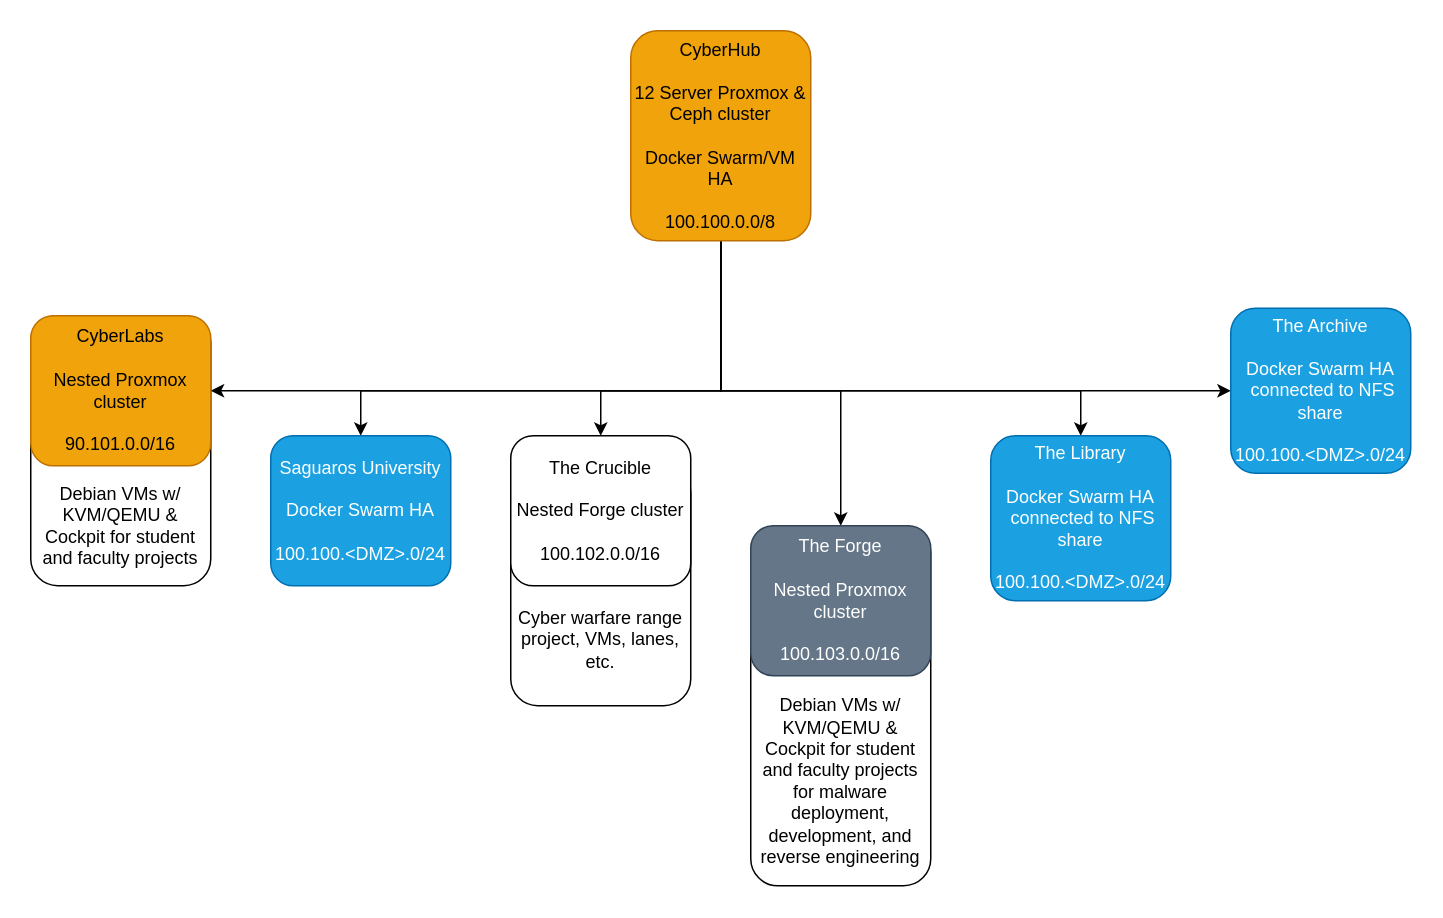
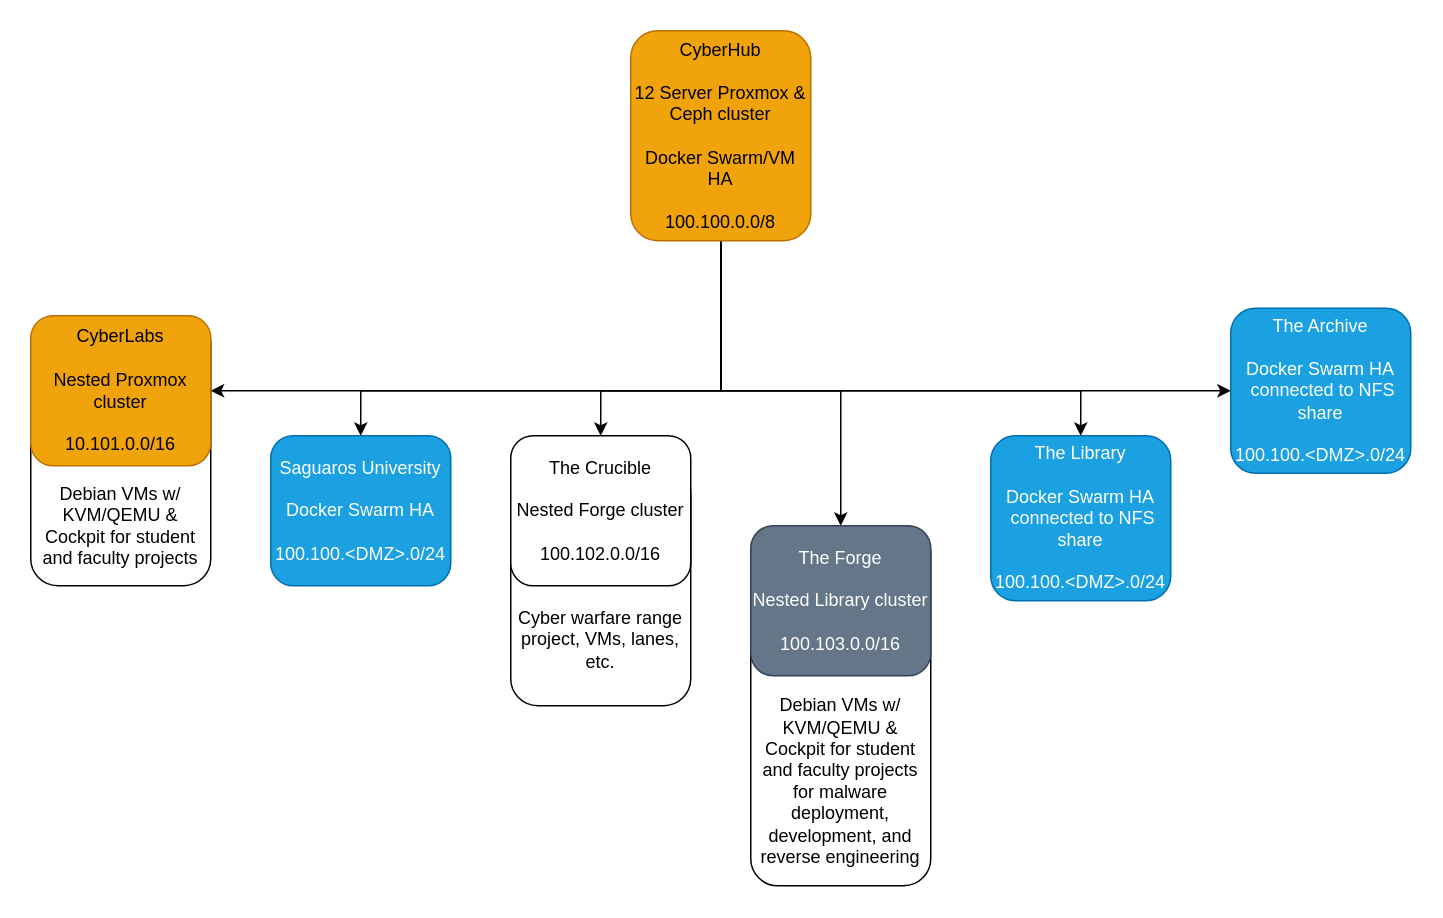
  <mxCell id="0" />
  <mxCell id="1" parent="0" />
  <mxCell id="2" value="&lt;div&gt;&lt;br&gt;&lt;/div&gt;&lt;div&gt;&lt;br&gt;&lt;/div&gt;&lt;div&gt;&lt;br&gt;&lt;/div&gt;&lt;div&gt;&lt;br&gt;&lt;/div&gt;&lt;div&gt;&lt;br&gt;&lt;/div&gt;&lt;div&gt;&lt;br&gt;&lt;/div&gt;&lt;div&gt;&lt;div&gt;&lt;br&gt;&lt;/div&gt;&lt;div&gt;Debian VMs w/ KVM/QEMU &amp;amp; Cockpit for student and faculty projects &lt;br&gt;&lt;/div&gt;for malware deployment, development, and reverse engineering&lt;/div&gt;" style="rounded=1;whiteSpace=wrap;html=1;" parent="1" vertex="1"><mxGeometry x="500" y="350" width="120" height="240" as="geometry" /></mxCell>
  <mxCell id="3" style="edgeStyle=orthogonalEdgeStyle;rounded=0;orthogonalLoop=1;jettySize=auto;html=1;entryX=0.5;entryY=0;entryDx=0;entryDy=0;" parent="1" source="9" target="13" edge="1"><mxGeometry relative="1" as="geometry"><Array as="points"><mxPoint x="480" y="260" /><mxPoint x="560" y="260" /></Array></mxGeometry></mxCell>
  <mxCell id="4" style="edgeStyle=orthogonalEdgeStyle;rounded=0;orthogonalLoop=1;jettySize=auto;html=1;entryX=0.5;entryY=0;entryDx=0;entryDy=0;" parent="1" source="9" target="11" edge="1"><mxGeometry relative="1" as="geometry"><Array as="points"><mxPoint x="480" y="260" /><mxPoint x="720" y="260" /></Array></mxGeometry></mxCell>
  <mxCell id="5" style="edgeStyle=orthogonalEdgeStyle;rounded=0;orthogonalLoop=1;jettySize=auto;html=1;entryX=0.5;entryY=0;entryDx=0;entryDy=0;" parent="1" source="9" target="10" edge="1"><mxGeometry relative="1" as="geometry"><Array as="points"><mxPoint x="480" y="260" /><mxPoint x="240" y="260" /></Array></mxGeometry></mxCell>
  <mxCell id="6" style="edgeStyle=orthogonalEdgeStyle;rounded=0;orthogonalLoop=1;jettySize=auto;html=1;entryX=0;entryY=0.5;entryDx=0;entryDy=0;" parent="1" source="9" target="12" edge="1"><mxGeometry relative="1" as="geometry"><Array as="points"><mxPoint x="480" y="260" /></Array></mxGeometry></mxCell>
  <mxCell id="7" style="edgeStyle=orthogonalEdgeStyle;rounded=0;orthogonalLoop=1;jettySize=auto;html=1;entryX=0.5;entryY=0;entryDx=0;entryDy=0;" edge="1" parent="1" source="9" target="19"><mxGeometry relative="1" as="geometry"><Array as="points"><mxPoint x="480" y="260" /><mxPoint x="400" y="260" /></Array></mxGeometry></mxCell>
  <mxCell id="8" style="edgeStyle=orthogonalEdgeStyle;rounded=0;orthogonalLoop=1;jettySize=auto;html=1;entryX=1;entryY=0.5;entryDx=0;entryDy=0;" edge="1" parent="1" source="9" target="16"><mxGeometry relative="1" as="geometry"><Array as="points"><mxPoint x="480" y="260" /></Array></mxGeometry></mxCell>
  <mxCell id="9" value="&lt;div&gt;CyberHub&lt;/div&gt;&lt;div&gt;&lt;br&gt;&lt;/div&gt;&lt;div&gt;12 Server Proxmox &amp;amp; Ceph cluster&lt;/div&gt;&lt;div&gt;&lt;br&gt;&lt;/div&gt;&lt;div&gt;Docker Swarm/VM HA&lt;/div&gt;&lt;div&gt;&lt;br&gt;&lt;/div&gt;&lt;div&gt;100.100.0.0/8&lt;/div&gt;" style="rounded=1;whiteSpace=wrap;html=1;fillColor=#f0a30a;strokeColor=#BD7000;fontColor=#000000;" parent="1" vertex="1"><mxGeometry x="420" y="20" width="120" height="140" as="geometry" /></mxCell>
  <mxCell id="10" value="&lt;div&gt;Saguaros University&lt;/div&gt;&lt;div&gt;&lt;br&gt;&lt;/div&gt;&lt;div&gt;Docker Swarm HA&lt;/div&gt;&lt;div&gt;&lt;br&gt;&lt;/div&gt;&lt;div&gt;100.100.&amp;lt;DMZ&amp;gt;.0/24&lt;/div&gt;" style="rounded=1;whiteSpace=wrap;html=1;fillColor=#1ba1e2;strokeColor=#006EAF;fontColor=#ffffff;" parent="1" vertex="1"><mxGeometry x="180" y="290" width="120" height="100" as="geometry" /></mxCell>
  <mxCell id="11" value="&lt;div&gt;The Library&lt;/div&gt;&lt;div&gt;&lt;br&gt;&lt;/div&gt;&lt;div&gt;&lt;div&gt;Docker Swarm HA&lt;/div&gt;&amp;nbsp;connected to NFS share&lt;/div&gt;&lt;div&gt;&lt;br&gt;&lt;/div&gt;&lt;div&gt;&lt;div&gt;100.100.&amp;lt;DMZ&amp;gt;.0/24&lt;/div&gt;&lt;/div&gt;" style="rounded=1;whiteSpace=wrap;html=1;fillColor=#1ba1e2;strokeColor=#006EAF;fontColor=#ffffff;" parent="1" vertex="1"><mxGeometry x="660" y="290" width="120" height="110" as="geometry" /></mxCell>
  <mxCell id="12" value="&lt;div&gt;The Archive&lt;/div&gt;&lt;div&gt;&lt;br&gt;&lt;/div&gt;&lt;div&gt;&lt;div&gt;Docker Swarm HA&lt;/div&gt;&amp;nbsp;connected to NFS share&lt;/div&gt;&lt;div&gt;&lt;br&gt;&lt;/div&gt;&lt;div&gt;&lt;div&gt;100.100.&amp;lt;DMZ&amp;gt;.0/24&lt;/div&gt;&lt;/div&gt;" style="rounded=1;whiteSpace=wrap;html=1;fillColor=#1ba1e2;strokeColor=#006EAF;fontColor=#ffffff;" parent="1" vertex="1"><mxGeometry x="820" y="205" width="120" height="110" as="geometry" /></mxCell>
- <mxCell id="13" value="&lt;div&gt;The Forge&lt;/div&gt;&lt;div&gt;&lt;br&gt;&lt;/div&gt;&lt;div&gt;Nested Proxmox cluster&lt;/div&gt;&lt;div&gt;&lt;br&gt;&lt;/div&gt;&lt;div&gt;&lt;div&gt;100.103.0.0/16&lt;/div&gt;&lt;/div&gt;" style="rounded=1;whiteSpace=wrap;html=1;fillColor=#647687;strokeColor=#314354;fontColor=#ffffff;" parent="1" vertex="1"><mxGeometry x="500" y="350" width="120" height="100" as="geometry" /></mxCell>
+ <mxCell id="13" value="&lt;div&gt;The Forge&lt;/div&gt;&lt;div&gt;&lt;br&gt;&lt;/div&gt;&lt;div&gt;Nested Library cluster&lt;/div&gt;&lt;div&gt;&lt;br&gt;&lt;/div&gt;&lt;div&gt;&lt;div&gt;100.103.0.0/16&lt;/div&gt;&lt;/div&gt;" style="rounded=1;whiteSpace=wrap;html=1;fillColor=#647687;strokeColor=#314354;fontColor=#ffffff;" parent="1" vertex="1"><mxGeometry x="500" y="350" width="120" height="100" as="geometry" /></mxCell>
  <mxCell id="14" value="" style="group" vertex="1" connectable="0" parent="1"><mxGeometry x="20" y="210" width="120" height="180" as="geometry" /></mxCell>
  <mxCell id="15" value="&lt;div&gt;&lt;br&gt;&lt;/div&gt;&lt;div&gt;&lt;br&gt;&lt;/div&gt;&lt;div&gt;&lt;br&gt;&lt;/div&gt;&lt;div&gt;&lt;br&gt;&lt;/div&gt;&lt;div&gt;&lt;br&gt;&lt;/div&gt;&lt;div&gt;&lt;br&gt;&lt;/div&gt;&lt;div&gt;&lt;br&gt;&lt;/div&gt;&lt;div&gt;Debian VMs w/ KVM/QEMU &amp;amp; Cockpit for student and faculty projects&lt;/div&gt;" style="rounded=1;whiteSpace=wrap;html=1;" parent="14" vertex="1"><mxGeometry width="120" height="180" as="geometry" /></mxCell>
- <mxCell id="16" value="&lt;div&gt;CyberLabs&lt;/div&gt;&lt;div&gt;&lt;br&gt;&lt;/div&gt;&lt;div&gt;Nested Proxmox cluster&lt;/div&gt;&lt;div&gt;&lt;br&gt;&lt;/div&gt;&lt;div&gt;90.101.0.0/16&lt;/div&gt;" style="rounded=1;whiteSpace=wrap;html=1;fillColor=#f0a30a;strokeColor=#BD7000;fontColor=#000000;" parent="14" vertex="1"><mxGeometry width="120" height="100" as="geometry" /></mxCell>
+ <mxCell id="16" value="&lt;div&gt;CyberLabs&lt;/div&gt;&lt;div&gt;&lt;br&gt;&lt;/div&gt;&lt;div&gt;Nested Proxmox cluster&lt;/div&gt;&lt;div&gt;&lt;br&gt;&lt;/div&gt;&lt;div&gt;10.101.0.0/16&lt;/div&gt;" style="rounded=1;whiteSpace=wrap;html=1;fillColor=#f0a30a;strokeColor=#BD7000;fontColor=#000000;" parent="14" vertex="1"><mxGeometry width="120" height="100" as="geometry" /></mxCell>
  <mxCell id="17" value="" style="group" vertex="1" connectable="0" parent="1"><mxGeometry x="340" y="290" width="120" height="180" as="geometry" /></mxCell>
  <mxCell id="18" value="&lt;div&gt;&lt;br&gt;&lt;/div&gt;&lt;div&gt;&lt;br&gt;&lt;/div&gt;&lt;div&gt;&lt;br&gt;&lt;/div&gt;&lt;div&gt;&lt;br&gt;&lt;/div&gt;&lt;div&gt;&lt;br&gt;&lt;/div&gt;&lt;div&gt;Cyber warfare range project, VMs, lanes, etc.&lt;/div&gt;" style="rounded=1;whiteSpace=wrap;html=1;" parent="17" vertex="1"><mxGeometry y="20" width="120" height="160" as="geometry" /></mxCell>
  <mxCell id="19" value="&lt;div&gt;The Crucible&lt;/div&gt;&lt;div&gt;&lt;br&gt;&lt;/div&gt;&lt;div&gt;Nested Forge cluster&lt;/div&gt;&lt;div&gt;&lt;br&gt;&lt;/div&gt;&lt;div&gt;100.102.0.0/16&lt;/div&gt;" style="rounded=1;whiteSpace=wrap;html=1;fillColor=light-dark(#FFFFFF,#990000);strokeColor=light-dark(#000000,#990000);fontColor=light-dark(#000000,#000000);" parent="17" vertex="1"><mxGeometry width="120" height="100" as="geometry" /></mxCell>
